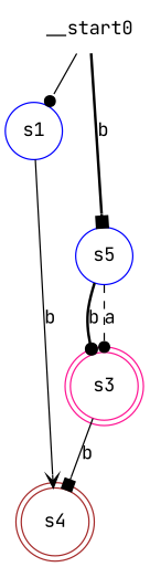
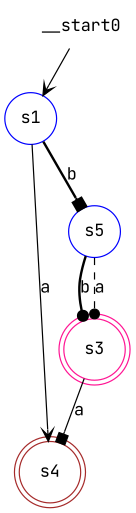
  digraph {
    fontname="JetBrains Mono"
    node [color=blue fontname="JetBrains Mono" shape=circle]
    edge [arrowhead=vee fontname="JetBrains Mono" style=solid]
    __start0 [shape=none]
    n2 [label=s1]
    n3 [label=s5]
    n4 [color=brown label=s4 shape=doublecircle]
    n5 [color=deeppink label=s3 shape=doublecircle]
-   __start0 -> n2 [arrowhead=dot]
-   __start0 -> n3 [arrowhead=box label=b style=bold]
-   n2 -> n4 [label=b]
+   __start0 -> n2
+   n2 -> n3 [arrowhead=box label=b style=bold]
+   n2 -> n4 [label=a]
    n3 -> n5 [arrowhead=dot label=a style=dashed]
    n3 -> n5 [arrowhead=dot label=b style=bold]
-   n5 -> n4 [arrowhead=box label=b]
+   n5 -> n4 [arrowhead=box label=a]
  }
